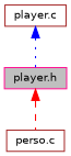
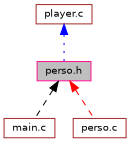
  digraph {
    node [color=brown fillcolor=white fontname=Helvetica fontsize=10 shape=record style=filled]
    edge [dir=back fontname=Helvetica fontsize=10 labelfontname=Helvetica labelfontsize=10 style=dashed]
-   n1 [color=deeppink fillcolor=grey75 fontcolor=black height=0.2 label="player.h" width=0.4]
+   n1 [color=deeppink fillcolor=grey75 fontcolor=black height=0.2 label="perso.h" width=0.4]
+   n2 [height=0.2 label="main.c" width=0.4]
    n3 [height=0.2 label="perso.c" width=0.4]
    n4 [height=0.2 label="player.c" width=0.4]
+   n1 -> n2 [color=black]
    n1 -> n3 [color=red]
    n4 -> n1 [color=blue style=dotted]
  }
